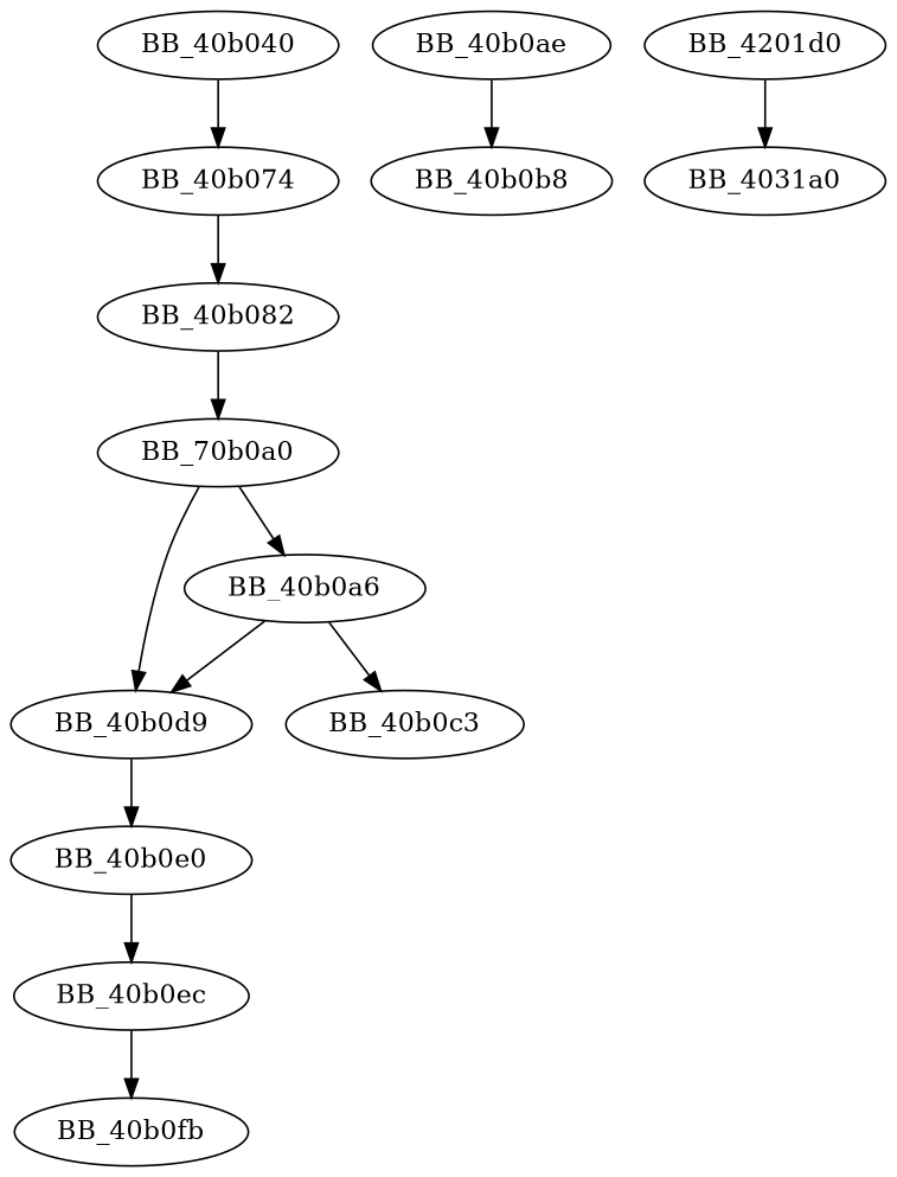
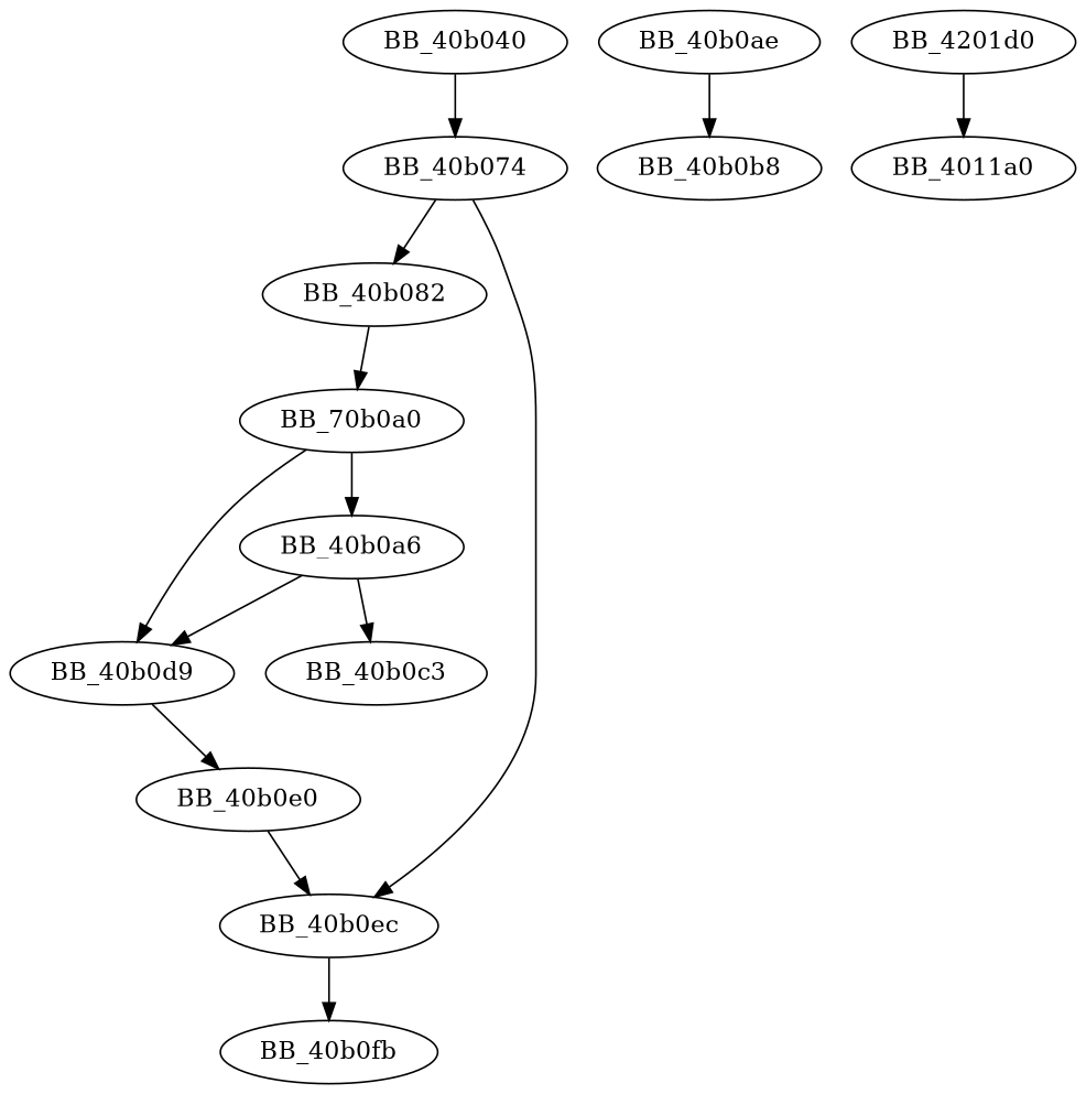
  digraph {
    BB_40b040
    BB_40b074
    BB_40b082
    BB_40b0ec
    n5 [label=BB_70b0a0]
    BB_40b0fb
    BB_40b0a6
    n8 [label=BB_40b0d9]
    BB_40b0c3
    BB_40b0e0
    BB_40b0ae
    BB_40b0b8
    BB_4201d0
-   BB_4011a0 [label=BB_4031a0]
+   BB_4011a0
    BB_40b040 -> BB_40b074
    BB_40b074 -> BB_40b082
+   BB_40b074 -> BB_40b0ec
    BB_40b082 -> n5
    BB_40b0ec -> BB_40b0fb
    n5 -> BB_40b0a6
    n5 -> n8
    BB_40b0a6 -> n8
    BB_40b0a6 -> BB_40b0c3
    n8 -> BB_40b0e0
    BB_40b0e0 -> BB_40b0ec
    BB_40b0ae -> BB_40b0b8
    BB_4201d0 -> BB_4011a0
  }
